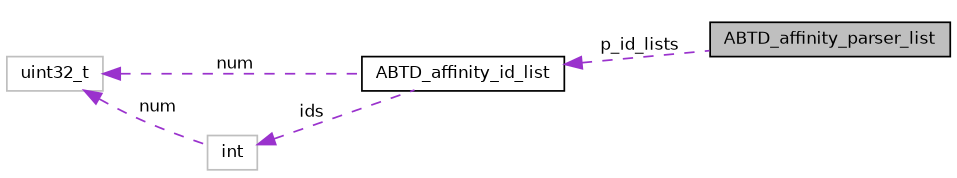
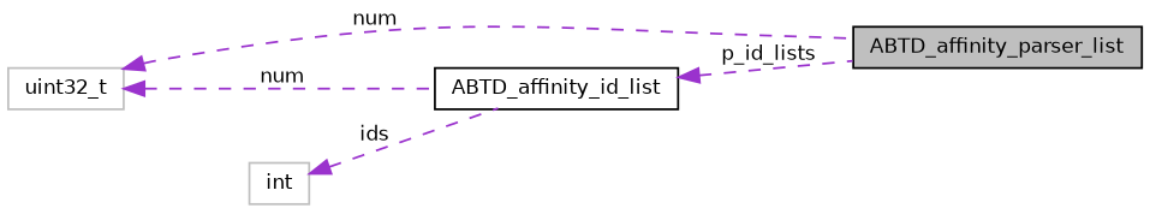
  digraph {
    rankdir=LR
    node [color=black fillcolor=white fontname=Helvetica fontsize=10 shape=record style=filled]
    edge [color=darkorchid3 dir=back fontname=Helvetica fontsize=10 labelfontname=Helvetica labelfontsize=10 style=dashed]
    n1 [fillcolor=grey75 fontcolor=black height=0.2 label=ABTD_affinity_parser_list width=0.4]
    n2 [color=grey75 height=0.2 label=uint32_t width=0.4]
    n3 [height=0.2 label=ABTD_affinity_id_list width=0.4]
    n4 [color=grey75 height=0.2 label=int width=0.4]
-   n2 -> n4 [label=" num"]
+   n2 -> n1 [label=" num"]
    n2 -> n3 [label=" num"]
    n3 -> n1 [label=" p_id_lists"]
    n4 -> n3 [label=" ids"]
  }
